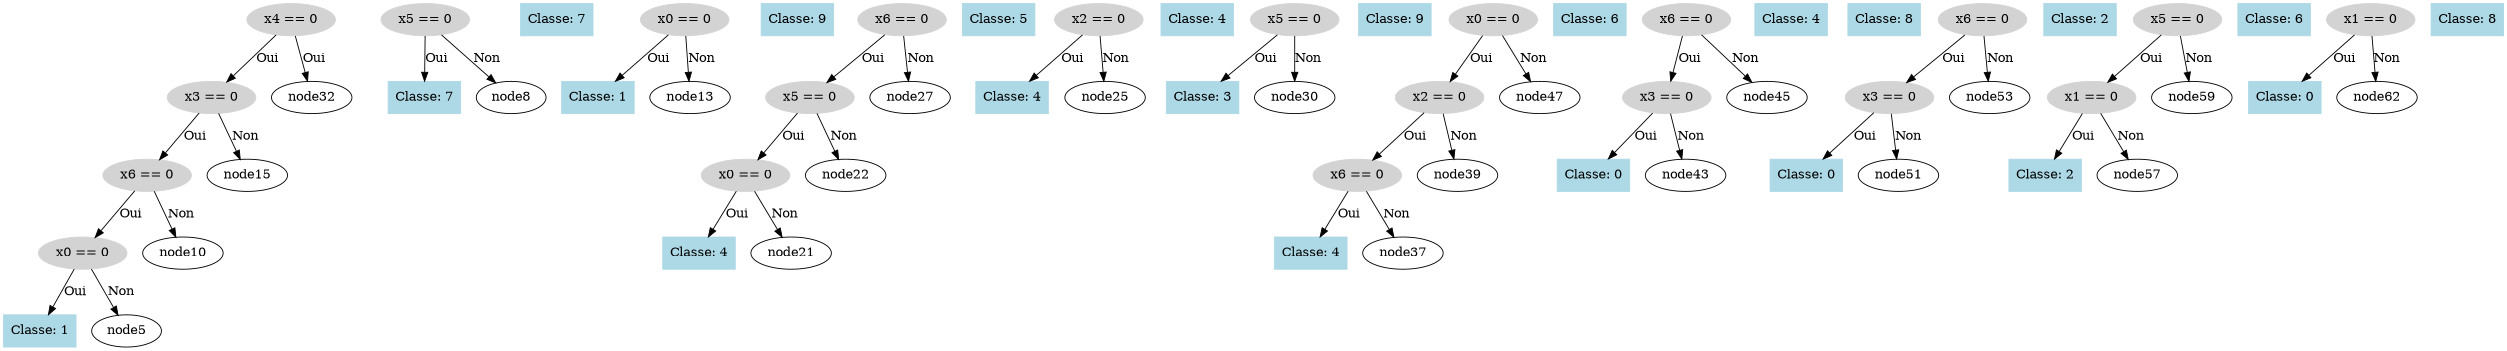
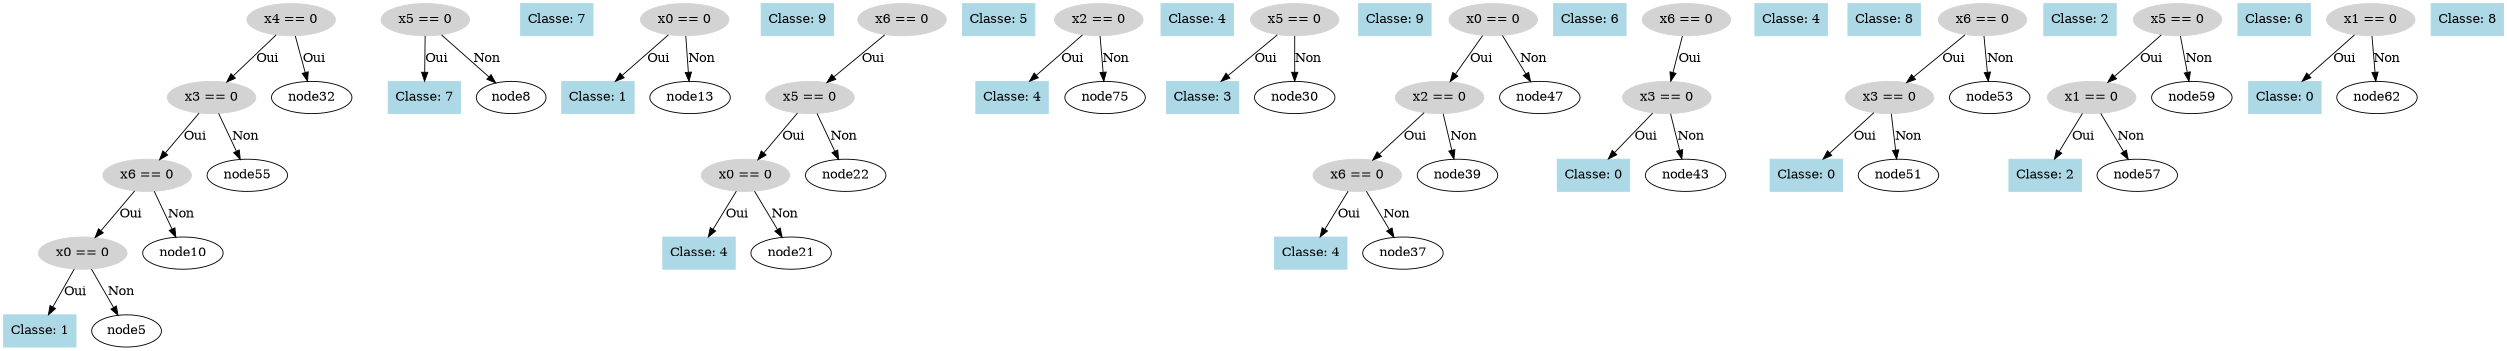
  digraph {
    node [color=lightblue shape=box style=filled]
    n1 [color=lightgray label="x4 == 0" shape=ellipse]
    n2 [color=lightgray label="x3 == 0" shape=ellipse]
    node32 [color="" shape="" style=""]
    n4 [color=lightgray label="x6 == 0" shape=ellipse]
-   node15 [color="" shape="" style=""]
+   node15 [label=node55 color="" shape="" style=""]
    n6 [color=lightgray label="x0 == 0" shape=ellipse]
    node10 [color="" shape="" style=""]
    n8 [label="Classe: 1"]
    node5 [color="" shape="" style=""]
    n10 [color=lightgray label="x5 == 0" shape=ellipse]
    n11 [label="Classe: 7"]
    node8 [color="" shape="" style=""]
    n13 [label="Classe: 7"]
    n14 [color=lightgray label="x0 == 0" shape=ellipse]
    n15 [label="Classe: 1"]
    node13 [color="" shape="" style=""]
    n17 [label="Classe: 9"]
    n18 [color=lightgray label="x6 == 0" shape=ellipse]
    n19 [color=lightgray label="x5 == 0" shape=ellipse]
-   node27 [color="" shape="" style=""]
    n21 [color=lightgray label="x0 == 0" shape=ellipse]
    node22 [color="" shape="" style=""]
    n23 [label="Classe: 4"]
    n24 [label=node21 color="" shape="" style=""]
    n25 [label="Classe: 5"]
    n26 [color=lightgray label="x2 == 0" shape=ellipse]
    n27 [label="Classe: 4"]
-   node25 [color="" shape="" style=""]
+   node25 [label=node75 color="" shape="" style=""]
    n29 [label="Classe: 4"]
    n30 [color=lightgray label="x5 == 0" shape=ellipse]
    n31 [label="Classe: 3"]
    node30 [color="" shape="" style=""]
    n33 [label="Classe: 9"]
    n34 [color=lightgray label="x0 == 0" shape=ellipse]
    n35 [color=lightgray label="x2 == 0" shape=ellipse]
    node47 [color="" shape="" style=""]
    n37 [color=lightgray label="x6 == 0" shape=ellipse]
    node39 [color="" shape="" style=""]
    n39 [label="Classe: 4"]
    node37 [color="" shape="" style=""]
    n41 [label="Classe: 6"]
    n42 [color=lightgray label="x6 == 0" shape=ellipse]
    n43 [color=lightgray label="x3 == 0" shape=ellipse]
-   node45 [color="" shape="" style=""]
    n45 [label="Classe: 0"]
    node43 [color="" shape="" style=""]
    n47 [label="Classe: 4"]
    n48 [label="Classe: 8"]
    n49 [color=lightgray label="x6 == 0" shape=ellipse]
    n50 [color=lightgray label="x3 == 0" shape=ellipse]
    node53 [color="" shape="" style=""]
    n52 [label="Classe: 0"]
    node51 [color="" shape="" style=""]
    n54 [label="Classe: 2"]
    n55 [color=lightgray label="x5 == 0" shape=ellipse]
    n56 [color=lightgray label="x1 == 0" shape=ellipse]
    node59 [color="" shape="" style=""]
    n58 [label="Classe: 2"]
    node57 [color="" shape="" style=""]
    n60 [label="Classe: 6"]
    n61 [color=lightgray label="x1 == 0" shape=ellipse]
    n62 [label="Classe: 0"]
    node62 [color="" shape="" style=""]
    n64 [label="Classe: 8"]
    n1 -> n2 [label=Oui]
    n1 -> node32 [label=Oui]
    n2 -> n4 [label=Oui]
    n2 -> node15 [label=Non]
    n4 -> n6 [label=Oui]
    n4 -> node10 [label=Non]
    n6 -> n8 [label=Oui]
    n6 -> node5 [label=Non]
    n10 -> n11 [label=Oui]
    n10 -> node8 [label=Non]
    n14 -> n15 [label=Oui]
    n14 -> node13 [label=Non]
    n18 -> n19 [label=Oui]
-   n18 -> node27 [label=Non]
    n19 -> n21 [label=Oui]
    n19 -> node22 [label=Non]
    n21 -> n23 [label=Oui]
    n21 -> n24 [label=Non]
    n26 -> n27 [label=Oui]
    n26 -> node25 [label=Non]
    n30 -> n31 [label=Oui]
    n30 -> node30 [label=Non]
    n34 -> n35 [label=Oui]
    n34 -> node47 [label=Non]
    n35 -> n37 [label=Oui]
    n35 -> node39 [label=Non]
    n37 -> n39 [label=Oui]
    n37 -> node37 [label=Non]
    n42 -> n43 [label=Oui]
-   n42 -> node45 [label=Non]
    n43 -> n45 [label=Oui]
    n43 -> node43 [label=Non]
    n49 -> n50 [label=Oui]
    n49 -> node53 [label=Non]
    n50 -> n52 [label=Oui]
    n50 -> node51 [label=Non]
    n55 -> n56 [label=Oui]
    n55 -> node59 [label=Non]
    n56 -> n58 [label=Oui]
    n56 -> node57 [label=Non]
    n61 -> n62 [label=Oui]
    n61 -> node62 [label=Non]
  }
